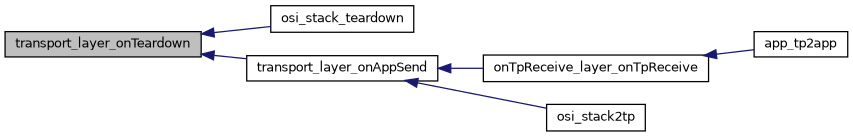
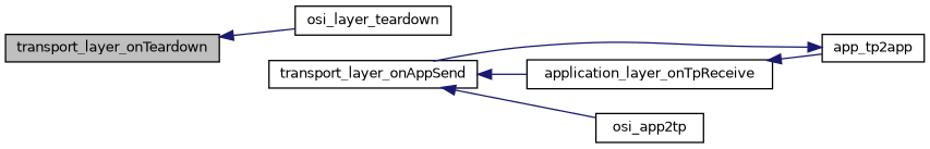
  digraph {
    rankdir=LR
    node [color=black fillcolor=white fontname=Helvetica fontsize=10 shape=record style=filled]
    edge [color=midnightblue dir=back fontname=Helvetica fontsize=10 labelfontname=Helvetica labelfontsize=10 style=solid]
    n1 [fillcolor=grey75 fontcolor=black height=0.2 label=transport_layer_onTeardown width=0.4]
-   n2 [height=0.2 label=osi_stack_teardown width=0.4]
-   n3 [height=0.2 label=onTpReceive_layer_onTpReceive width=0.4]
+   n2 [height=0.2 label=osi_layer_teardown width=0.4]
+   n3 [height=0.2 label=application_layer_onTpReceive width=0.4]
    n4 [height=0.2 label=app_tp2app width=0.4]
    n5 [height=0.2 label=transport_layer_onAppSend width=0.4]
-   n6 [height=0.2 label=osi_stack2tp width=0.4]
+   n6 [height=0.2 label=osi_app2tp width=0.4]
    n1 -> n2
    n3 -> n4
-   n1 -> n5
+   n4 -> n5
    n5 -> n3
    n5 -> n6
  }
